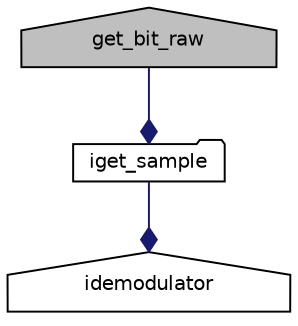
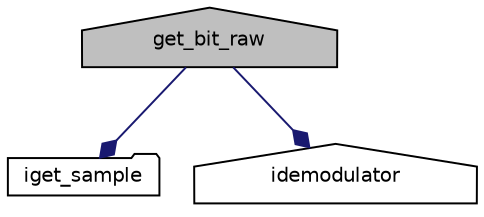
  digraph {
    rankdir=TB
    node [color=black fillcolor=white fontname=Helvetica fontsize=10 shape=house style=filled]
    edge [arrowhead=diamond color=midnightblue fontname=Helvetica fontsize=10 labelfontname=Helvetica labelfontsize=10 style=solid]
    n1 [fillcolor=grey75 fontcolor=black height=0.2 label=get_bit_raw width=0.4]
    n2 [height=0.2 label=iget_sample shape=folder width=0.4]
    n3 [height=0.2 label=idemodulator width=0.4]
    n1 -> n2
-   n2 -> n3
+   n1 -> n3
  }
